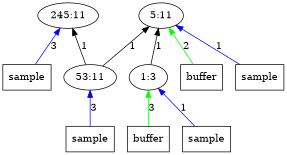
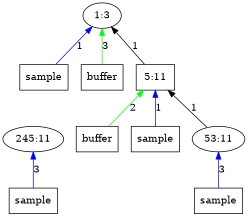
  digraph {
    rankdir=BT
    node [shape=box]
    edge [color=blue]
    n1 [label=sample]
    n2 [label="245:11" shape=""]
    n3 [label="53:11" shape=""]
-   n4 [label="5:11" shape=""]
+   n4 [label="5:11"]
    n5 [label=sample]
    n6 [label=buffer]
    n7 [label=sample]
    n8 [label="1:3" shape=""]
    n9 [label=sample]
    n10 [label=buffer]
    n1 -> n2 [label=3]
-   n3 -> n2 [color=black label=1]
    n3 -> n4 [color=black label=1]
    n5 -> n3 [label=3]
    n6 -> n4 [color=green label=2]
    n7 -> n4 [label=1]
-   n8 -> n4 [color=black label=1]
+   n4 -> n8 [color=black label=1]
    n9 -> n8 [label=1]
    n10 -> n8 [color=green label=3]
  }
